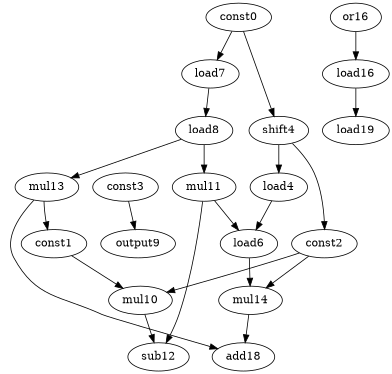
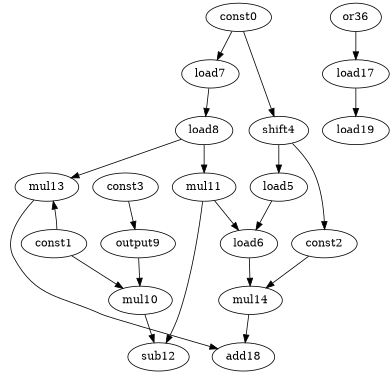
  digraph {
    node [op_code=load]
    edge [operand=0]
    const0 [const_value=" 0" op_code=const]
    shift4 [op_code=shift]
    load7
    const2 [const_value=" 0" op_code=const]
-   load5 [label=load4]
+   load5
    load8
    const1 [const_value=" 0" op_code=const]
    mul10 [op_code=mul]
    mul13 [op_code=mul]
    sub12 [op_code=sub]
    n11 [label=add18 op_code=add]
    mul14 [op_code=mul]
    const3 [const_value=" 0" op_code=const]
    output9 [op_code=output]
    load6
-   or16 [op_code=or]
-   load17 [label=load16]
+   or16 [op_code=or label=or36]
+   load17
    mul11 [op_code=mul]
    load19
    const0 -> shift4
    const0 -> load7
    shift4 -> const2
    shift4 -> load5
    load7 -> load8
-   const2 -> mul10 [operand=1]
+   output9 -> mul10 [operand=1]
    const2 -> mul14
    load5 -> load6
    load8 -> mul13 [operand=1]
    load8 -> mul11 [operand=1]
    const1 -> mul10
-   mul13 -> const1
+   const1 -> mul13
    mul10 -> sub12
    mul13 -> n11
    mul14 -> n11 [operand=1]
    const3 -> output9
    load6 -> mul14 [operand=1]
    or16 -> load17
    load17 -> load19
    mul11 -> sub12 [operand=1]
    mul11 -> load6
  }
